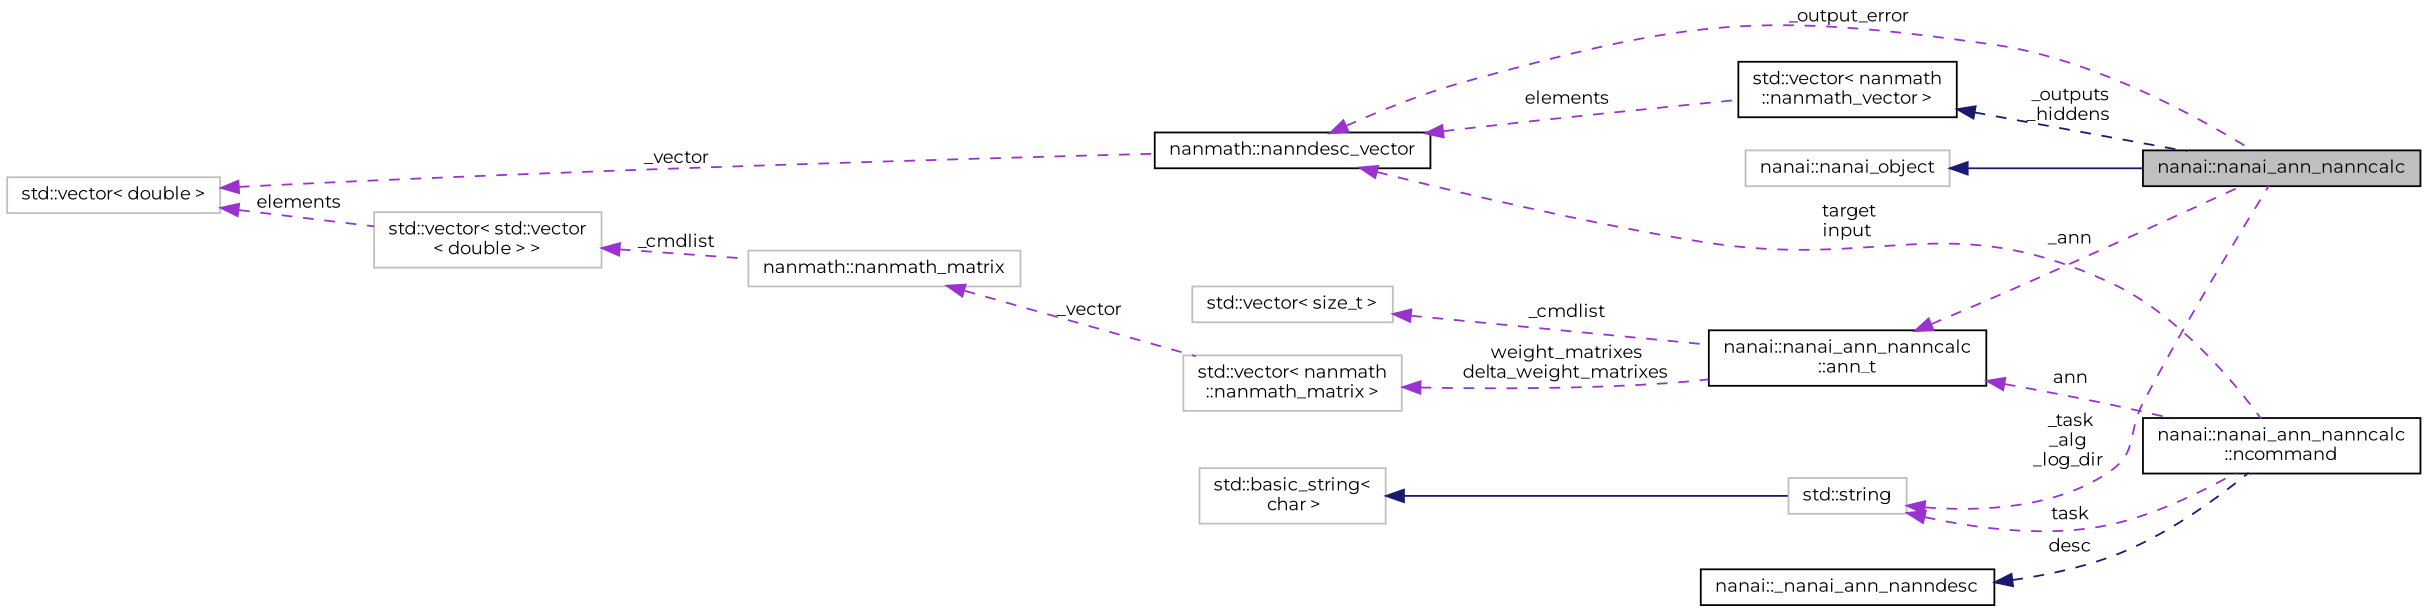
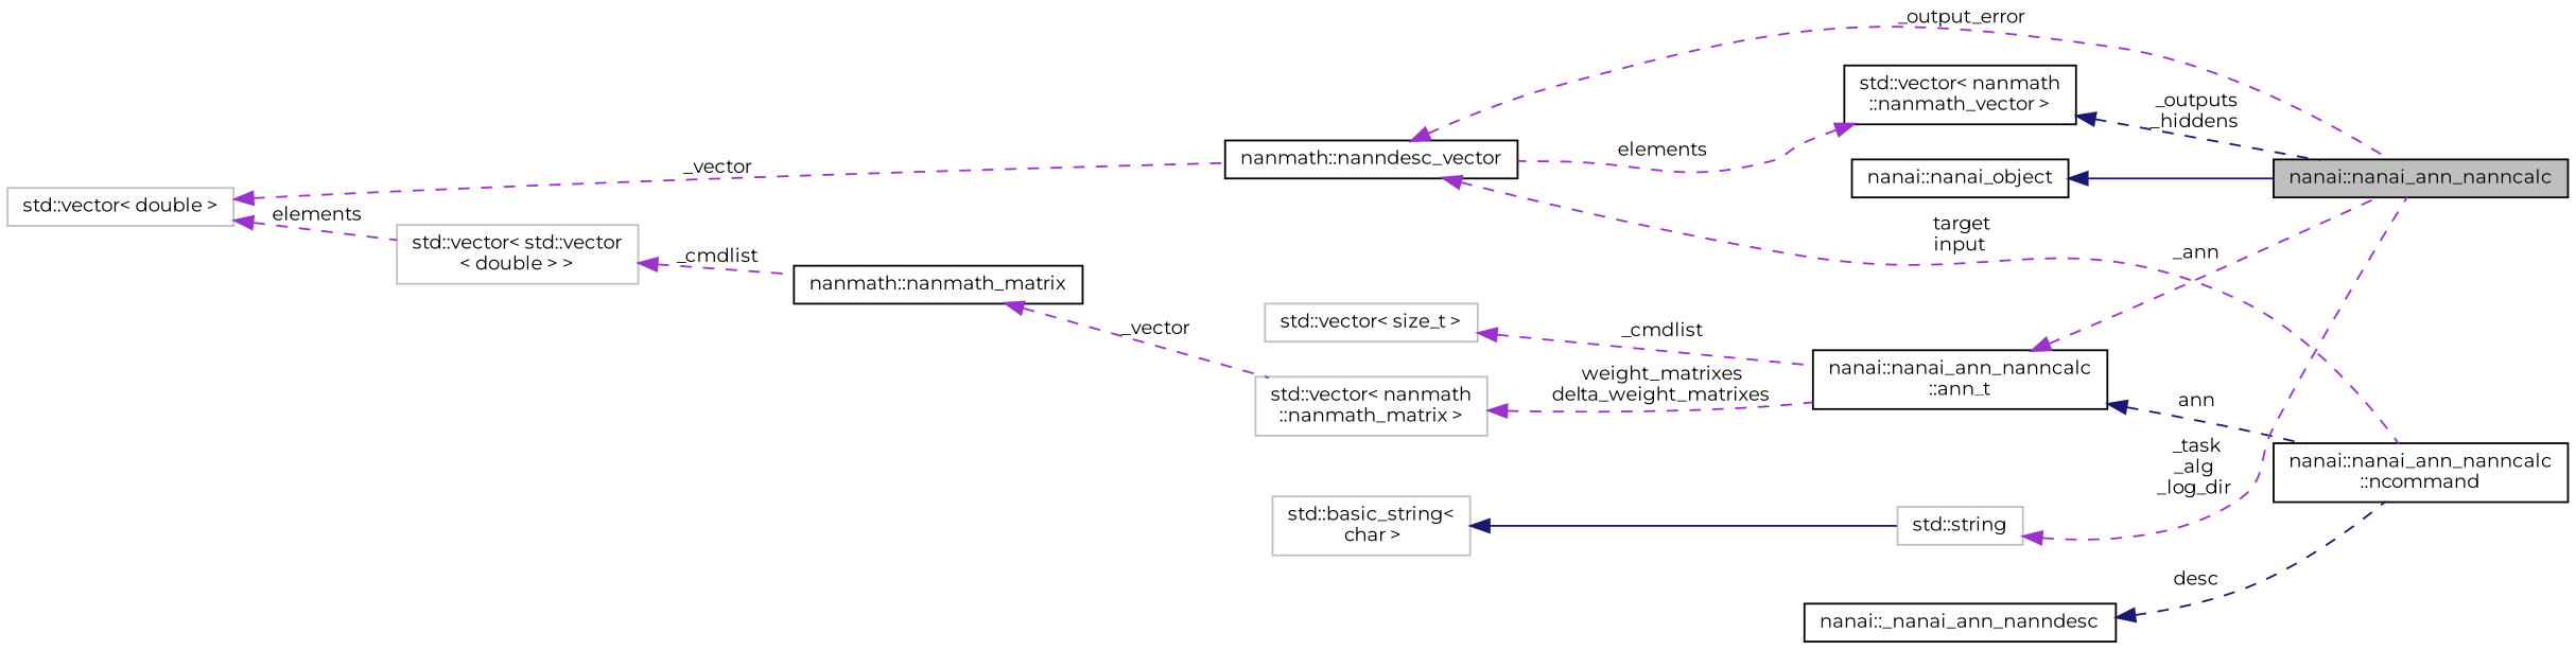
  digraph {
    fontname=Montserrat
    rankdir=LR
    node [color=black fillcolor=white fontname=Montserrat fontsize=10 shape=record style=filled]
    edge [color=darkorchid3 dir=back fontname=Montserrat fontsize=10 labelfontname=Helvetica labelfontsize=10 style=dashed]
    n1 [fillcolor=grey75 fontcolor=black height=0.2 label="nanai::nanai_ann_nanncalc" width=0.4]
-   n2 [color=grey75 height=0.2 label="nanai::nanai_object" width=0.4]
+   n2 [height=0.2 label="nanai::nanai_object" width=0.4]
    n3 [height=0.2 label="nanai::nanai_ann_nanncalc\l::ncommand" width=0.4]
    n4 [height=0.2 label="nanai::nanai_ann_nanncalc\l::ann_t" width=0.4]
    n5 [color=grey75 height=0.2 label="std::vector\< size_t \>" width=0.4]
    n6 [color=grey75 height=0.2 label="std::vector\< nanmath\l::nanmath_matrix \>" width=0.4]
-   n7 [color=grey75 height=0.2 label="nanmath::nanmath_matrix" width=0.4]
+   n7 [height=0.2 label="nanmath::nanmath_matrix" width=0.4]
    n8 [color=grey75 height=0.2 label="std::vector\< std::vector\l\< double \> \>" width=0.4]
    n9 [color=grey75 height=0.2 label="std::vector\< double \>" width=0.4]
    n10 [height=0.2 label="nanmath::nanndesc_vector" width=0.4]
    n11 [height=0.2 label="std::vector\< nanmath\l::nanmath_vector \>" width=0.4]
    n12 [height=0.2 label="nanai::_nanai_ann_nanndesc" width=0.4]
    n13 [color=grey75 height=0.2 label="std::string" width=0.4]
    n14 [color=grey75 height=0.2 label="std::basic_string\<\l char \>" width=0.4]
    n2 -> n1 [color=midnightblue style=solid]
    n4 -> n1 [label=" _ann"]
-   n4 -> n3 [label=" ann"]
+   n4 -> n3 [color=midnightblue label=" ann"]
    n5 -> n4 [label=" _cmdlist"]
    n6 -> n4 [label=" weight_matrixes\ndelta_weight_matrixes"]
    n7 -> n6 [label=" _vector"]
    n8 -> n7 [label=" _cmdlist"]
    n9 -> n8 [label=" elements"]
    n9 -> n10 [label=" _vector"]
    n10 -> n1 [label=" _output_error"]
    n10 -> n3 [label=" target\ninput"]
-   n10 -> n11 [label=" elements"]
+   n11 -> n10 [label=" elements"]
    n11 -> n1 [color=midnightblue label=" _outputs\n_hiddens"]
    n12 -> n3 [color=midnightblue label=" desc"]
    n13 -> n1 [label=" _task\n_alg\n_log_dir"]
-   n13 -> n3 [label=" task"]
    n14 -> n13 [color=midnightblue style=solid]
  }
